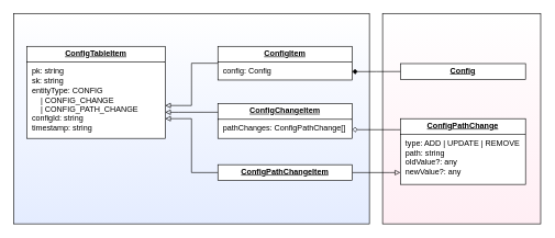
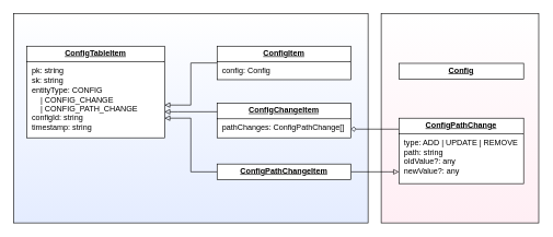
  <mxCell id="0" />
  <mxCell id="1" parent="0" />
  <mxCell id="2" value="" style="rounded=0;whiteSpace=wrap;html=1;gradientColor=#FFEEF4;" parent="1" vertex="1"><mxGeometry x="580" y="20" width="240" height="320" as="geometry" /></mxCell>
  <mxCell id="3" value="" style="rounded=0;whiteSpace=wrap;html=1;gradientColor=#E4ECFF;" parent="1" vertex="1"><mxGeometry x="20" y="20" width="540" height="320" as="geometry" /></mxCell>
  <mxCell id="4" style="edgeStyle=orthogonalEdgeStyle;rounded=0;orthogonalLoop=1;jettySize=auto;html=1;endArrow=block;endFill=0;" parent="1" source="5" target="9" edge="1"><mxGeometry relative="1" as="geometry"><Array as="points"><mxPoint x="290" y="96" /><mxPoint x="290" y="160" /></Array></mxGeometry></mxCell>
  <mxCell id="5" value="&lt;p style=&quot;margin:0px;margin-top:4px;text-align:center;text-decoration:underline;&quot;&gt;&lt;b&gt;ConfigItem&lt;/b&gt;&lt;/p&gt;&lt;hr size=&quot;1&quot; style=&quot;border-style:solid;&quot;&gt;&lt;p style=&quot;margin:0px;margin-left:8px;&quot;&gt;config: Config&lt;/p&gt;" style="verticalAlign=top;align=left;overflow=fill;html=1;whiteSpace=wrap;" parent="1" vertex="1"><mxGeometry x="330" y="70" width="204" height="51.25" as="geometry" /></mxCell>
  <mxCell id="6" value="&lt;p style=&quot;margin:0px;margin-top:4px;text-align:center;text-decoration:underline;&quot;&gt;&lt;b&gt;Config&lt;/b&gt;&lt;/p&gt;&lt;hr size=&quot;1&quot; style=&quot;border-style:solid;&quot;&gt;&lt;p style=&quot;margin:0px;margin-left:8px;&quot;&gt;&lt;br&gt;&lt;/p&gt;" style="verticalAlign=top;align=left;overflow=fill;html=1;whiteSpace=wrap;" parent="1" vertex="1"><mxGeometry x="607" y="96.25" width="190" height="24" as="geometry" /></mxCell>
  <mxCell id="7" style="edgeStyle=orthogonalEdgeStyle;rounded=0;orthogonalLoop=1;jettySize=auto;html=1;exitX=1;exitY=0.75;exitDx=0;exitDy=0;endArrow=none;endFill=0;startArrow=diamond;startFill=0;" parent="1" source="8" target="10" edge="1"><mxGeometry relative="1" as="geometry"><Array as="points"><mxPoint x="600" y="197" /><mxPoint x="600" y="197" /></Array></mxGeometry></mxCell>
  <mxCell id="8" value="&lt;p style=&quot;margin:0px;margin-top:4px;text-align:center;text-decoration:underline;&quot;&gt;&lt;b&gt;ConfigChangeItem&lt;/b&gt;&lt;/p&gt;&lt;hr size=&quot;1&quot; style=&quot;border-style:solid;&quot;&gt;&lt;p style=&quot;margin:0px;margin-left:8px;&quot;&gt;pathChanges: ConfigPathChange[]&lt;/p&gt;" style="verticalAlign=top;align=left;overflow=fill;html=1;whiteSpace=wrap;" parent="1" vertex="1"><mxGeometry x="330" y="157" width="204" height="53" as="geometry" /></mxCell>
  <mxCell id="9" value="&lt;p style=&quot;margin:0px;margin-top:4px;text-align:center;text-decoration:underline;&quot;&gt;&lt;b&gt;ConfigTableItem&lt;/b&gt;&lt;/p&gt;&lt;hr size=&quot;1&quot; style=&quot;border-style:solid;&quot;&gt;&lt;p style=&quot;margin:0px;margin-left:8px;&quot;&gt;pk: string&lt;/p&gt;&lt;p style=&quot;margin:0px;margin-left:8px;&quot;&gt;sk: string&lt;/p&gt;&lt;p style=&quot;margin:0px;margin-left:8px;&quot;&gt;entityType: CONFIG&lt;/p&gt;&lt;p style=&quot;margin:0px;margin-left:8px;&quot;&gt;&amp;nbsp; &amp;nbsp; | CONFIG_CHANGE&lt;/p&gt;&lt;p style=&quot;margin:0px;margin-left:8px;&quot;&gt;&amp;nbsp; &amp;nbsp; | CONFIG_PATH_CHANGE&lt;/p&gt;&lt;p style=&quot;margin:0px;margin-left:8px;&quot;&gt;configId: string&lt;/p&gt;&lt;p style=&quot;margin:0px;margin-left:8px;&quot;&gt;timestamp: string&lt;/p&gt;&lt;p style=&quot;margin:0px;margin-left:8px;&quot;&gt;&lt;br&gt;&lt;/p&gt;" style="verticalAlign=top;align=left;overflow=fill;html=1;whiteSpace=wrap;" parent="1" vertex="1"><mxGeometry x="40" y="70" width="210" height="140" as="geometry" /></mxCell>
  <mxCell id="10" value="&lt;p style=&quot;margin:0px;margin-top:4px;text-align:center;text-decoration:underline;&quot;&gt;&lt;b&gt;ConfigPathChange&lt;/b&gt;&lt;/p&gt;&lt;hr size=&quot;1&quot; style=&quot;border-style:solid;&quot;&gt;&lt;p style=&quot;margin:0px;margin-left:8px;&quot;&gt;type: ADD | UPDATE | REMOVE&lt;/p&gt;&lt;p style=&quot;margin:0px;margin-left:8px;&quot;&gt;path: string&lt;/p&gt;&lt;p style=&quot;margin:0px;margin-left:8px;&quot;&gt;oldValue?: any&lt;/p&gt;&lt;p style=&quot;margin:0px;margin-left:8px;&quot;&gt;newValue?: any&lt;/p&gt;" style="verticalAlign=top;align=left;overflow=fill;html=1;whiteSpace=wrap;" parent="1" vertex="1"><mxGeometry x="607" y="180" width="190" height="100" as="geometry" /></mxCell>
  <mxCell id="11" style="edgeStyle=orthogonalEdgeStyle;rounded=0;orthogonalLoop=1;jettySize=auto;html=1;endArrow=block;endFill=0;" parent="1" source="13" target="9" edge="1"><mxGeometry relative="1" as="geometry"><Array as="points"><mxPoint x="290" y="262" /><mxPoint x="290" y="180" /></Array></mxGeometry></mxCell>
  <mxCell id="12" style="edgeStyle=orthogonalEdgeStyle;rounded=0;orthogonalLoop=1;jettySize=auto;html=1;endArrow=block;endFill=0;" parent="1" source="13" target="10" edge="1"><mxGeometry relative="1" as="geometry"><Array as="points"><mxPoint x="590" y="262" /><mxPoint x="590" y="262" /></Array></mxGeometry></mxCell>
  <mxCell id="13" value="&lt;p style=&quot;margin:0px;margin-top:4px;text-align:center;text-decoration:underline;&quot;&gt;&lt;b&gt;ConfigPathChangeItem&lt;/b&gt;&lt;/p&gt;&lt;hr size=&quot;1&quot; style=&quot;border-style:solid;&quot;&gt;&lt;p style=&quot;margin:0px;margin-left:8px;&quot;&gt;&lt;br&gt;&lt;/p&gt;" style="verticalAlign=top;align=left;overflow=fill;html=1;whiteSpace=wrap;" parent="1" vertex="1"><mxGeometry x="330" y="250" width="204" height="24" as="geometry" /></mxCell>
  <mxCell id="14" style="edgeStyle=orthogonalEdgeStyle;rounded=0;orthogonalLoop=1;jettySize=auto;html=1;exitX=0;exitY=0.25;exitDx=0;exitDy=0;endArrow=block;endFill=0;" parent="1" source="8" target="9" edge="1"><mxGeometry relative="1" as="geometry"><Array as="points"><mxPoint x="270" y="170" /><mxPoint x="270" y="170" /></Array></mxGeometry></mxCell>
- <mxCell id="15" style="edgeStyle=orthogonalEdgeStyle;rounded=0;orthogonalLoop=1;jettySize=auto;html=1;exitX=1;exitY=0.75;exitDx=0;exitDy=0;endArrow=none;endFill=0;startArrow=diamond;startFill=1;" parent="1" source="5" target="6" edge="1"><mxGeometry relative="1" as="geometry"><mxPoint x="610" y="110" as="targetPoint" /></mxGeometry></mxCell>
